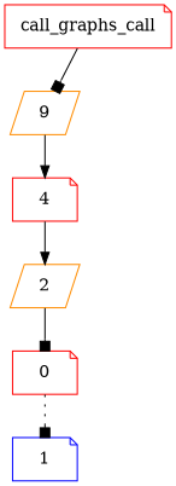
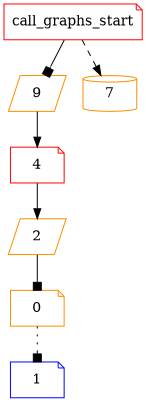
  digraph {
    node [color=darkorange shape=note]
    edge [arrowhead=normal style=solid]
    n1 [label=9 shape=parallelogram]
-   call_graphs_start [color=red label=call_graphs_call]
+   call_graphs_start [color=red]
+   7 [shape=cylinder]
    4 [color=red]
    2 [shape=parallelogram]
-   0 [color=red]
+   0
    1 [color=blue]
    n1 -> 4
    call_graphs_start -> n1 [arrowhead=box]
+   call_graphs_start -> 7 [style=dashed]
    4 -> 2
    2 -> 0 [arrowhead=box]
    0 -> 1 [arrowhead=box style=dotted]
  }
